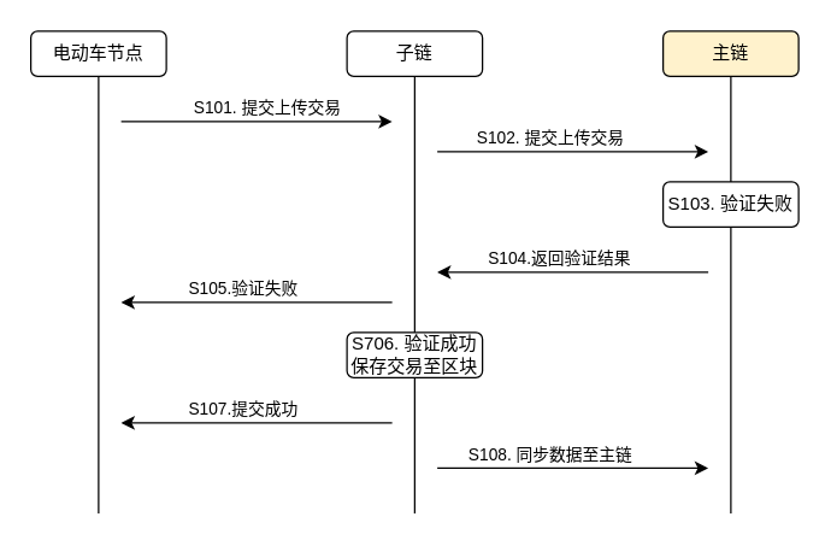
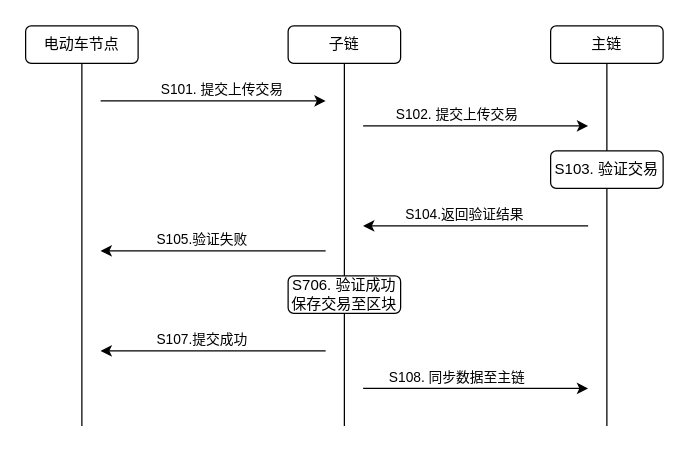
  <mxCell id="0" />
  <mxCell id="1" parent="0" />
  <mxCell id="2" value="电动车节点" style="rounded=1;whiteSpace=wrap;html=1;" parent="1" vertex="1"><mxGeometry x="20" y="20" width="90" height="30" as="geometry" /></mxCell>
  <mxCell id="3" value="" style="endArrow=none;html=1;rounded=0;entryX=0.5;entryY=1;entryDx=0;entryDy=0;" parent="1" target="2" edge="1"><mxGeometry width="50" height="50" relative="1" as="geometry"><mxPoint x="65" y="340" as="sourcePoint" /><mxPoint x="390" y="310" as="targetPoint" /></mxGeometry></mxCell>
  <mxCell id="4" value="子链" style="rounded=1;whiteSpace=wrap;html=1;" parent="1" vertex="1"><mxGeometry x="230" y="20" width="90" height="30" as="geometry" /></mxCell>
  <mxCell id="5" value="" style="endArrow=none;html=1;rounded=0;entryX=0.5;entryY=1;entryDx=0;entryDy=0;" parent="1" target="4" edge="1"><mxGeometry width="50" height="50" relative="1" as="geometry"><mxPoint x="275" y="340" as="sourcePoint" /><mxPoint x="600" y="310" as="targetPoint" /></mxGeometry></mxCell>
- <mxCell id="6" value="主链" style="rounded=1;whiteSpace=wrap;html=1;fillColor=#fff2cc;" parent="1" vertex="1"><mxGeometry x="440" y="20" width="90" height="30" as="geometry" /></mxCell>
+ <mxCell id="6" value="主链" style="rounded=1;whiteSpace=wrap;html=1;" parent="1" vertex="1"><mxGeometry x="440" y="20" width="90" height="30" as="geometry" /></mxCell>
  <mxCell id="7" value="" style="endArrow=none;html=1;rounded=0;entryX=0.5;entryY=1;entryDx=0;entryDy=0;" parent="1" target="6" edge="1"><mxGeometry width="50" height="50" relative="1" as="geometry"><mxPoint x="485" y="340" as="sourcePoint" /><mxPoint x="810" y="310" as="targetPoint" /></mxGeometry></mxCell>
  <mxCell id="8" value="" style="endArrow=classic;html=1;rounded=0;" parent="1" edge="1"><mxGeometry width="50" height="50" relative="1" as="geometry"><mxPoint x="80" y="80" as="sourcePoint" /><mxPoint x="260" y="80" as="targetPoint" /></mxGeometry></mxCell>
  <mxCell id="9" value="S101. 提交上传交易" style="edgeLabel;html=1;align=center;verticalAlign=middle;resizable=0;points=[];" parent="8" vertex="1" connectable="0"><mxGeometry x="0.247" y="4" relative="1" as="geometry"><mxPoint x="-16" y="-6" as="offset" /></mxGeometry></mxCell>
  <mxCell id="10" value="" style="endArrow=classic;html=1;rounded=0;" parent="1" edge="1"><mxGeometry width="50" height="50" relative="1" as="geometry"><mxPoint x="290" y="100" as="sourcePoint" /><mxPoint x="470" y="100" as="targetPoint" /></mxGeometry></mxCell>
  <mxCell id="11" value="S102. 提交上传交易" style="edgeLabel;html=1;align=center;verticalAlign=middle;resizable=0;points=[];" parent="10" vertex="1" connectable="0"><mxGeometry x="0.247" y="4" relative="1" as="geometry"><mxPoint x="-38" y="-6" as="offset" /></mxGeometry></mxCell>
- <mxCell id="12" value="S103. 验证失败" style="rounded=1;whiteSpace=wrap;html=1;" parent="1" vertex="1"><mxGeometry x="440" y="120" width="90" height="30" as="geometry" /></mxCell>
+ <mxCell id="12" value="S103. 验证交易" style="rounded=1;whiteSpace=wrap;html=1;" parent="1" vertex="1"><mxGeometry x="440" y="120" width="90" height="30" as="geometry" /></mxCell>
  <mxCell id="13" value="" style="endArrow=classic;html=1;rounded=0;" parent="1" edge="1"><mxGeometry width="50" height="50" relative="1" as="geometry"><mxPoint x="470" y="180" as="sourcePoint" /><mxPoint x="290" y="180" as="targetPoint" /></mxGeometry></mxCell>
  <mxCell id="14" value="S104.返回验证结果" style="edgeLabel;html=1;align=center;verticalAlign=middle;resizable=0;points=[];" parent="13" vertex="1" connectable="0"><mxGeometry x="0.247" y="4" relative="1" as="geometry"><mxPoint x="12" y="-14" as="offset" /></mxGeometry></mxCell>
  <mxCell id="15" value="" style="endArrow=classic;html=1;rounded=0;" parent="1" edge="1"><mxGeometry width="50" height="50" relative="1" as="geometry"><mxPoint x="260" y="200" as="sourcePoint" /><mxPoint x="80" y="200" as="targetPoint" /></mxGeometry></mxCell>
  <mxCell id="16" value="S105.验证失败" style="edgeLabel;html=1;align=center;verticalAlign=middle;resizable=0;points=[];" parent="15" vertex="1" connectable="0"><mxGeometry x="0.247" y="4" relative="1" as="geometry"><mxPoint x="12" y="-14" as="offset" /></mxGeometry></mxCell>
  <mxCell id="17" value="S706. 验证成功&lt;br&gt;保存交易至区块" style="rounded=1;whiteSpace=wrap;html=1;" parent="1" vertex="1"><mxGeometry x="230" y="220" width="90" height="30" as="geometry" /></mxCell>
  <mxCell id="18" value="" style="endArrow=classic;html=1;rounded=0;" parent="1" edge="1"><mxGeometry width="50" height="50" relative="1" as="geometry"><mxPoint x="260" y="280" as="sourcePoint" /><mxPoint x="80" y="280" as="targetPoint" /></mxGeometry></mxCell>
  <mxCell id="19" value="S107.提交成功" style="edgeLabel;html=1;align=center;verticalAlign=middle;resizable=0;points=[];" parent="18" vertex="1" connectable="0"><mxGeometry x="0.247" y="4" relative="1" as="geometry"><mxPoint x="12" y="-14" as="offset" /></mxGeometry></mxCell>
  <mxCell id="20" value="" style="endArrow=classic;html=1;rounded=0;" parent="1" edge="1"><mxGeometry width="50" height="50" relative="1" as="geometry"><mxPoint x="290" y="310" as="sourcePoint" /><mxPoint x="470" y="310" as="targetPoint" /></mxGeometry></mxCell>
  <mxCell id="21" value="S108. 同步数据至主链" style="edgeLabel;html=1;align=center;verticalAlign=middle;resizable=0;points=[];" parent="20" vertex="1" connectable="0"><mxGeometry x="0.247" y="4" relative="1" as="geometry"><mxPoint x="-38" y="-6" as="offset" /></mxGeometry></mxCell>
